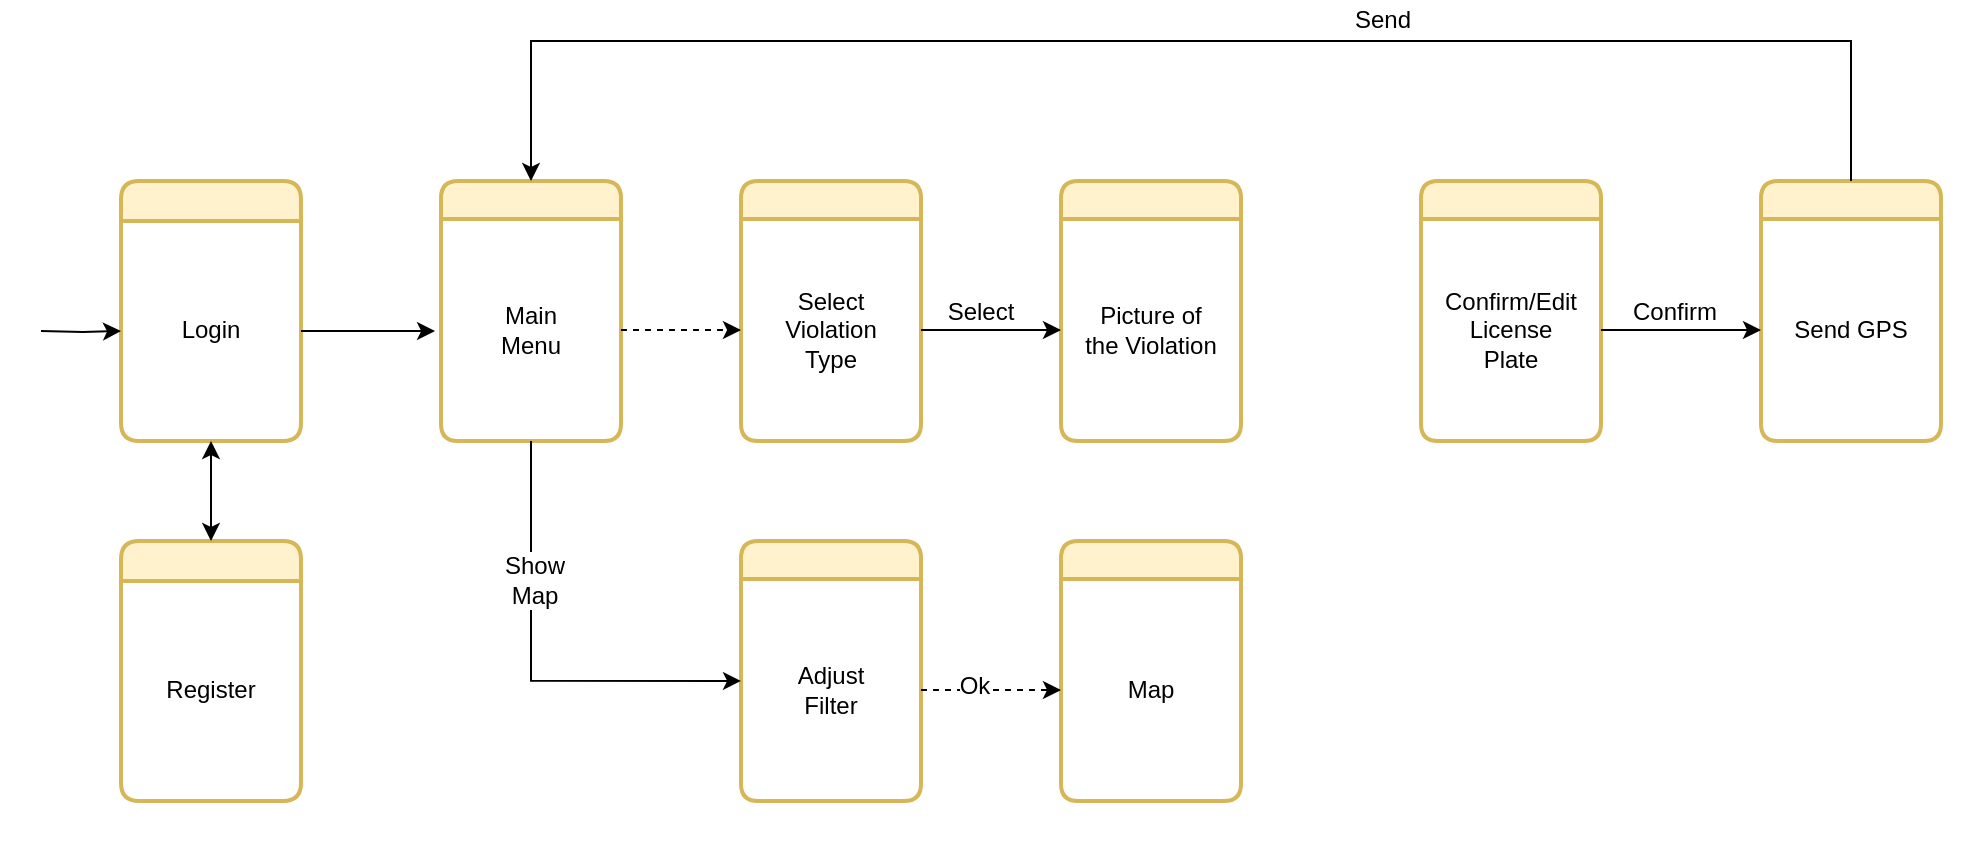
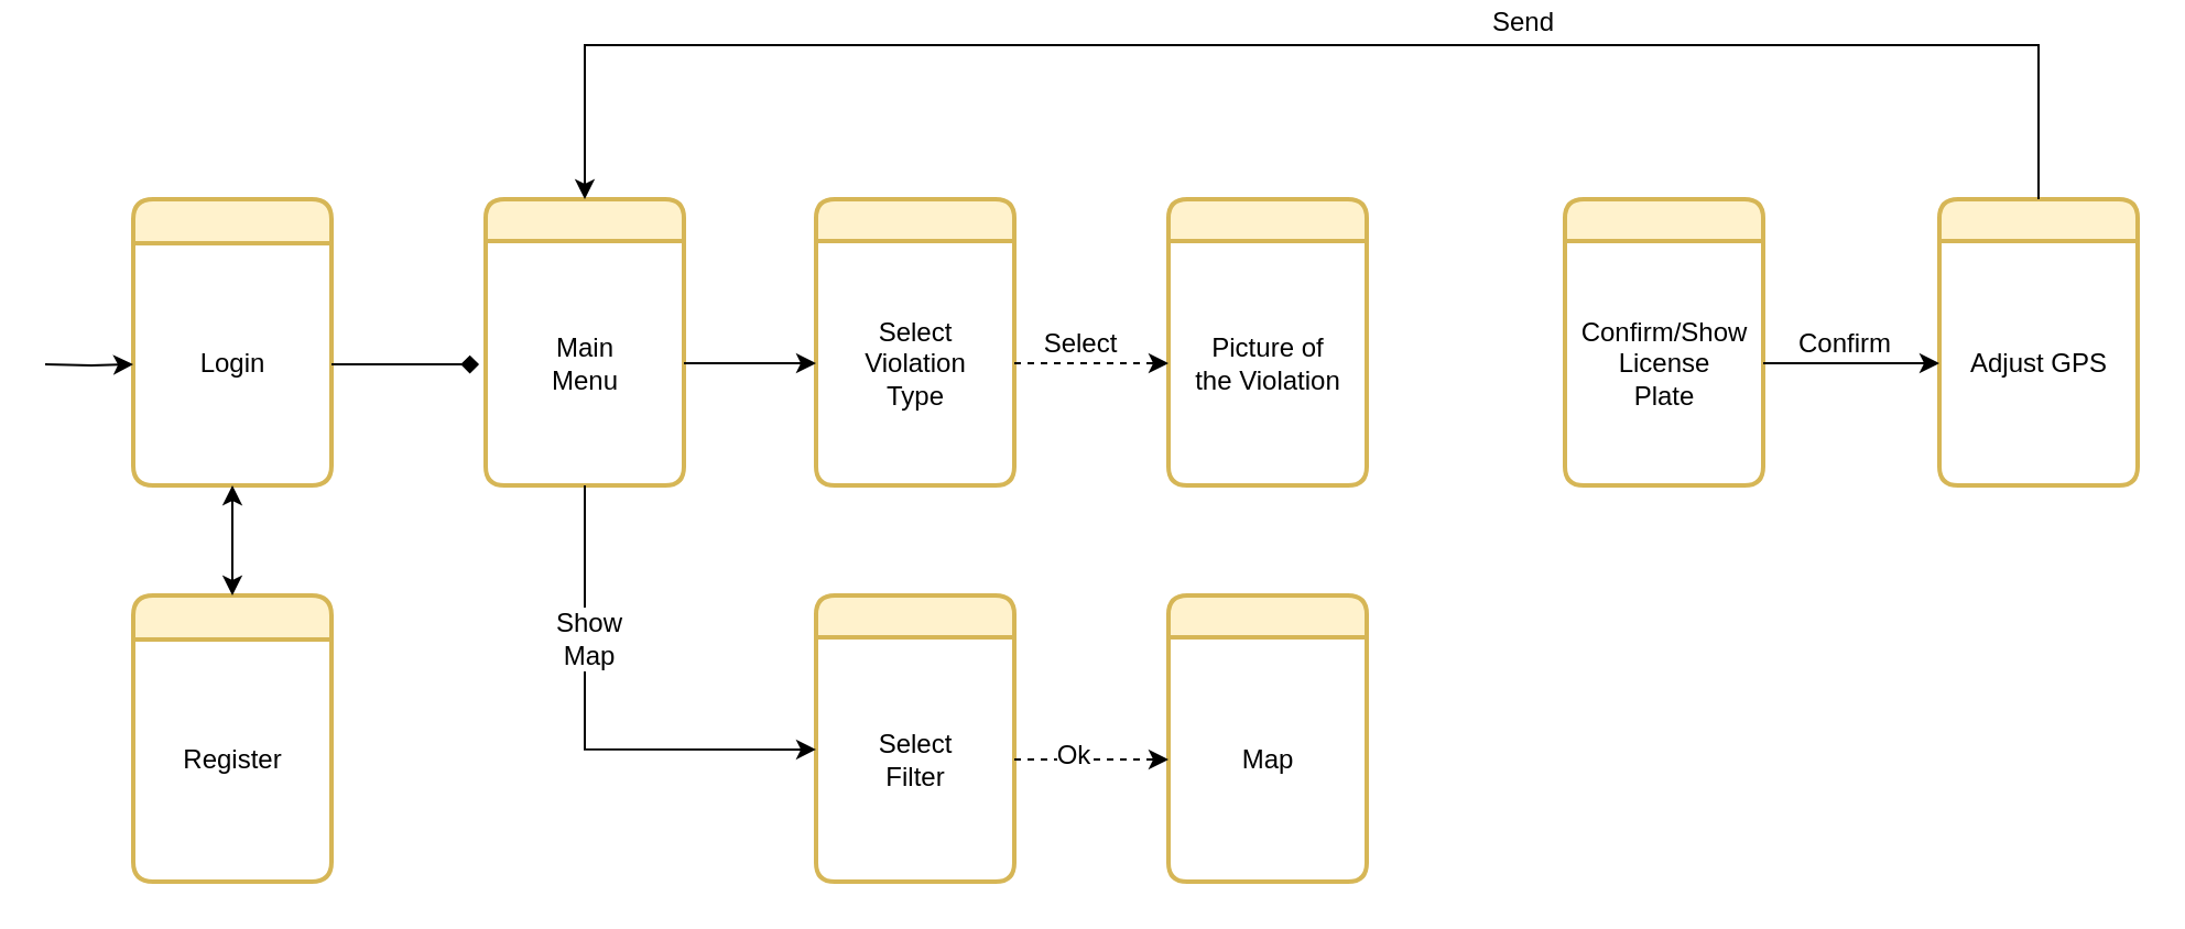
  <mxCell id="0" />
  <mxCell id="1" parent="0" />
  <mxCell id="2" value="" style="swimlane;childLayout=stackLayout;horizontal=1;startSize=20;horizontalStack=0;fillColor=#fff2cc;rounded=1;fontSize=14;fontStyle=0;strokeWidth=2;resizeParent=0;resizeLast=1;shadow=0;dashed=0;align=center;strokeColor=#d6b656;" vertex="1" parent="1"><mxGeometry x="60" y="90" width="90" height="130" as="geometry"><mxRectangle x="260" y="240" width="50" height="40" as="alternateBounds" /></mxGeometry></mxCell>
  <mxCell id="3" value="Login" style="text;html=1;align=center;verticalAlign=middle;resizable=0;points=[];;autosize=1;" vertex="1" parent="2"><mxGeometry y="20" width="90" height="110" as="geometry" /></mxCell>
  <mxCell id="4" value="" style="swimlane;childLayout=stackLayout;horizontal=1;startSize=19;horizontalStack=0;fillColor=#fff2cc;rounded=1;fontSize=14;fontStyle=0;strokeWidth=2;resizeParent=0;resizeLast=1;shadow=0;dashed=0;align=center;strokeColor=#d6b656;" vertex="1" parent="1"><mxGeometry x="220" y="90" width="90" height="130" as="geometry"><mxRectangle x="260" y="240" width="50" height="40" as="alternateBounds" /></mxGeometry></mxCell>
  <mxCell id="5" value="Main&lt;br&gt;Menu" style="text;html=1;align=center;verticalAlign=middle;resizable=0;points=[];;autosize=1;" vertex="1" parent="4"><mxGeometry y="19" width="90" height="111" as="geometry" /></mxCell>
  <mxCell id="6" value="" style="swimlane;childLayout=stackLayout;horizontal=1;startSize=19;horizontalStack=0;fillColor=#fff2cc;rounded=1;fontSize=14;fontStyle=0;strokeWidth=2;resizeParent=0;resizeLast=1;shadow=0;dashed=0;align=center;strokeColor=#d6b656;" vertex="1" parent="1"><mxGeometry x="370" y="90" width="90" height="130" as="geometry"><mxRectangle x="260" y="240" width="50" height="40" as="alternateBounds" /></mxGeometry></mxCell>
  <mxCell id="7" value="Select&lt;br&gt;Violation&lt;br&gt;Type" style="text;html=1;align=center;verticalAlign=middle;resizable=0;points=[];;autosize=1;" vertex="1" parent="6"><mxGeometry y="19" width="90" height="111" as="geometry" /></mxCell>
  <mxCell id="8" value="" style="swimlane;childLayout=stackLayout;horizontal=1;startSize=19;horizontalStack=0;fillColor=#fff2cc;rounded=1;fontSize=14;fontStyle=0;strokeWidth=2;resizeParent=0;resizeLast=1;shadow=0;dashed=0;align=center;strokeColor=#d6b656;" vertex="1" parent="1"><mxGeometry x="530" y="90" width="90" height="130" as="geometry"><mxRectangle x="260" y="240" width="50" height="40" as="alternateBounds" /></mxGeometry></mxCell>
  <mxCell id="9" value="Picture of&lt;br&gt;the Violation" style="text;html=1;align=center;verticalAlign=middle;resizable=0;points=[];;autosize=1;" vertex="1" parent="8"><mxGeometry y="19" width="90" height="111" as="geometry" /></mxCell>
  <mxCell id="10" value="" style="swimlane;childLayout=stackLayout;horizontal=1;startSize=19;horizontalStack=0;fillColor=#fff2cc;rounded=1;fontSize=14;fontStyle=0;strokeWidth=2;resizeParent=0;resizeLast=1;shadow=0;dashed=0;align=center;strokeColor=#d6b656;" vertex="1" parent="1"><mxGeometry x="710" y="90" width="90" height="130" as="geometry"><mxRectangle x="260" y="240" width="50" height="40" as="alternateBounds" /></mxGeometry></mxCell>
- <mxCell id="11" value="Confirm/Edit&lt;br&gt;License&lt;br&gt;Plate" style="text;html=1;align=center;verticalAlign=middle;resizable=0;points=[];;autosize=1;" vertex="1" parent="10"><mxGeometry y="19" width="90" height="111" as="geometry" /></mxCell>
+ <mxCell id="11" value="Confirm/Show&lt;br&gt;License&lt;br&gt;Plate" style="text;html=1;align=center;verticalAlign=middle;resizable=0;points=[];;autosize=1;" vertex="1" parent="10"><mxGeometry y="19" width="90" height="111" as="geometry" /></mxCell>
  <mxCell id="12" value="" style="swimlane;childLayout=stackLayout;horizontal=1;startSize=19;horizontalStack=0;fillColor=#fff2cc;rounded=1;fontSize=14;fontStyle=0;strokeWidth=2;resizeParent=0;resizeLast=1;shadow=0;dashed=0;align=center;strokeColor=#d6b656;" vertex="1" parent="1"><mxGeometry x="880" y="90" width="90" height="130" as="geometry"><mxRectangle x="260" y="240" width="50" height="40" as="alternateBounds" /></mxGeometry></mxCell>
- <mxCell id="13" value="Send GPS" style="text;html=1;align=center;verticalAlign=middle;resizable=0;points=[];;autosize=1;" vertex="1" parent="12"><mxGeometry y="19" width="90" height="111" as="geometry" /></mxCell>
+ <mxCell id="13" value="Adjust GPS" style="text;html=1;align=center;verticalAlign=middle;resizable=0;points=[];;autosize=1;" vertex="1" parent="12"><mxGeometry y="19" width="90" height="111" as="geometry" /></mxCell>
  <mxCell id="14" value="" style="swimlane;childLayout=stackLayout;horizontal=1;startSize=19;horizontalStack=0;fillColor=#fff2cc;rounded=1;fontSize=14;fontStyle=0;strokeWidth=2;resizeParent=0;resizeLast=1;shadow=0;dashed=0;align=center;strokeColor=#d6b656;" vertex="1" parent="1"><mxGeometry x="370" y="270" width="90" height="130" as="geometry"><mxRectangle x="260" y="240" width="50" height="40" as="alternateBounds" /></mxGeometry></mxCell>
- <mxCell id="15" value="Adjust&lt;br&gt;Filter" style="text;html=1;align=center;verticalAlign=middle;resizable=0;points=[];;autosize=1;" vertex="1" parent="14"><mxGeometry y="19" width="90" height="111" as="geometry" /></mxCell>
+ <mxCell id="15" value="Select&lt;br&gt;Filter" style="text;html=1;align=center;verticalAlign=middle;resizable=0;points=[];;autosize=1;" vertex="1" parent="14"><mxGeometry y="19" width="90" height="111" as="geometry" /></mxCell>
  <mxCell id="16" value="" style="swimlane;childLayout=stackLayout;horizontal=1;startSize=19;horizontalStack=0;fillColor=#fff2cc;rounded=1;fontSize=14;fontStyle=0;strokeWidth=2;resizeParent=0;resizeLast=1;shadow=0;dashed=0;align=center;strokeColor=#d6b656;" vertex="1" parent="1"><mxGeometry x="530" y="270" width="90" height="130" as="geometry"><mxRectangle x="260" y="240" width="50" height="40" as="alternateBounds" /></mxGeometry></mxCell>
  <mxCell id="17" value="Map" style="text;html=1;align=center;verticalAlign=middle;resizable=0;points=[];;autosize=1;" vertex="1" parent="16"><mxGeometry y="19" width="90" height="111" as="geometry" /></mxCell>
- <mxCell id="18" style="edgeStyle=orthogonalEdgeStyle;rounded=0;orthogonalLoop=1;jettySize=auto;html=1;entryX=0;entryY=0.5;entryDx=0;entryDy=0;entryPerimeter=0;dashed=1;" edge="1" parent="1" source="5" target="7"><mxGeometry relative="1" as="geometry" /></mxCell>
+ <mxCell id="18" style="edgeStyle=orthogonalEdgeStyle;rounded=0;orthogonalLoop=1;jettySize=auto;html=1;entryX=0;entryY=0.5;entryDx=0;entryDy=0;entryPerimeter=0;" edge="1" parent="1" source="5" target="7"><mxGeometry relative="1" as="geometry" /></mxCell>
  <mxCell id="19" style="edgeStyle=orthogonalEdgeStyle;rounded=0;orthogonalLoop=1;jettySize=auto;html=1;entryX=0;entryY=0.459;entryDx=0;entryDy=0;entryPerimeter=0;" edge="1" parent="1" source="5" target="15"><mxGeometry relative="1" as="geometry"><Array as="points"><mxPoint x="265" y="340" /></Array></mxGeometry></mxCell>
  <mxCell id="20" value="Show&lt;br&gt;Map" style="text;html=1;align=center;verticalAlign=middle;resizable=0;points=[];;labelBackgroundColor=#ffffff;" vertex="1" connectable="0" parent="19"><mxGeometry x="-0.387" y="1" relative="1" as="geometry"><mxPoint as="offset" /></mxGeometry></mxCell>
- <mxCell id="21" style="edgeStyle=orthogonalEdgeStyle;rounded=0;orthogonalLoop=1;jettySize=auto;html=1;" edge="1" parent="1" source="7" target="9"><mxGeometry relative="1" as="geometry" /></mxCell>
+ <mxCell id="21" style="edgeStyle=orthogonalEdgeStyle;rounded=0;orthogonalLoop=1;jettySize=auto;html=1;dashed=1;" edge="1" parent="1" source="7" target="9"><mxGeometry relative="1" as="geometry" /></mxCell>
  <mxCell id="22" value="Select" style="text;html=1;align=center;verticalAlign=middle;resizable=0;points=[];;labelBackgroundColor=#ffffff;" vertex="1" connectable="0" parent="21"><mxGeometry x="-0.133" y="-1" relative="1" as="geometry"><mxPoint x="-0.5" y="-10.5" as="offset" /></mxGeometry></mxCell>
  <mxCell id="23" style="edgeStyle=orthogonalEdgeStyle;rounded=0;orthogonalLoop=1;jettySize=auto;html=1;" edge="1" parent="1" source="11" target="13"><mxGeometry relative="1" as="geometry" /></mxCell>
  <mxCell id="24" value="Confirm" style="text;html=1;align=center;verticalAlign=middle;resizable=0;points=[];;labelBackgroundColor=#ffffff;" vertex="1" connectable="0" parent="23"><mxGeometry x="-0.313" relative="1" as="geometry"><mxPoint x="9" y="-9.5" as="offset" /></mxGeometry></mxCell>
  <mxCell id="25" style="edgeStyle=orthogonalEdgeStyle;rounded=0;orthogonalLoop=1;jettySize=auto;html=1;entryX=0;entryY=0.5;entryDx=0;entryDy=0;entryPerimeter=0;dashed=1;" edge="1" parent="1" source="15" target="17"><mxGeometry relative="1" as="geometry" /></mxCell>
  <mxCell id="26" value="Ok" style="text;html=1;align=center;verticalAlign=middle;resizable=0;points=[];;labelBackgroundColor=#ffffff;" vertex="1" connectable="0" parent="25"><mxGeometry x="0.007" y="9" relative="1" as="geometry"><mxPoint x="-9" y="7" as="offset" /></mxGeometry></mxCell>
- <mxCell id="27" style="edgeStyle=orthogonalEdgeStyle;rounded=0;orthogonalLoop=1;jettySize=auto;html=1;entryX=-0.033;entryY=0.505;entryDx=0;entryDy=0;entryPerimeter=0;" edge="1" parent="1" source="3" target="5"><mxGeometry relative="1" as="geometry" /></mxCell>
+ <mxCell id="27" style="edgeStyle=orthogonalEdgeStyle;rounded=0;orthogonalLoop=1;jettySize=auto;html=1;entryX=-0.033;entryY=0.505;entryDx=0;entryDy=0;entryPerimeter=0;endArrow=diamond;" edge="1" parent="1" source="3" target="5"><mxGeometry relative="1" as="geometry" /></mxCell>
  <mxCell id="28" value="" style="swimlane;childLayout=stackLayout;horizontal=1;startSize=20;horizontalStack=0;fillColor=#fff2cc;rounded=1;fontSize=14;fontStyle=0;strokeWidth=2;resizeParent=0;resizeLast=1;shadow=0;dashed=0;align=center;strokeColor=#d6b656;" vertex="1" parent="1"><mxGeometry x="60" y="270" width="90" height="130" as="geometry"><mxRectangle x="260" y="240" width="50" height="40" as="alternateBounds" /></mxGeometry></mxCell>
  <mxCell id="29" value="Register" style="text;html=1;align=center;verticalAlign=middle;resizable=0;points=[];;autosize=1;" vertex="1" parent="28"><mxGeometry y="20" width="90" height="110" as="geometry" /></mxCell>
  <mxCell id="30" style="edgeStyle=orthogonalEdgeStyle;rounded=0;orthogonalLoop=1;jettySize=auto;html=1;entryX=0.5;entryY=0;entryDx=0;entryDy=0;startArrow=classic;startFill=1;" edge="1" parent="1" source="3" target="28"><mxGeometry relative="1" as="geometry" /></mxCell>
  <mxCell id="31" style="edgeStyle=orthogonalEdgeStyle;rounded=0;orthogonalLoop=1;jettySize=auto;html=1;startArrow=none;startFill=0;" edge="1" parent="1" target="3"><mxGeometry relative="1" as="geometry"><mxPoint x="20" y="165" as="sourcePoint" /></mxGeometry></mxCell>
  <mxCell id="32" style="edgeStyle=orthogonalEdgeStyle;rounded=0;orthogonalLoop=1;jettySize=auto;html=1;entryX=0.5;entryY=0;entryDx=0;entryDy=0;startArrow=none;startFill=0;exitX=0.5;exitY=0;exitDx=0;exitDy=0;" edge="1" parent="1" source="12" target="4"><mxGeometry relative="1" as="geometry"><mxPoint x="875" y="80" as="sourcePoint" /><Array as="points"><mxPoint x="925" y="20" /><mxPoint x="265" y="20" /></Array></mxGeometry></mxCell>
  <mxCell id="33" value="Send" style="text;html=1;align=center;verticalAlign=middle;resizable=0;points=[];;labelBackgroundColor=#ffffff;" vertex="1" connectable="0" parent="32"><mxGeometry x="-0.248" y="2" relative="1" as="geometry"><mxPoint x="-4" y="-12.5" as="offset" /></mxGeometry></mxCell>
